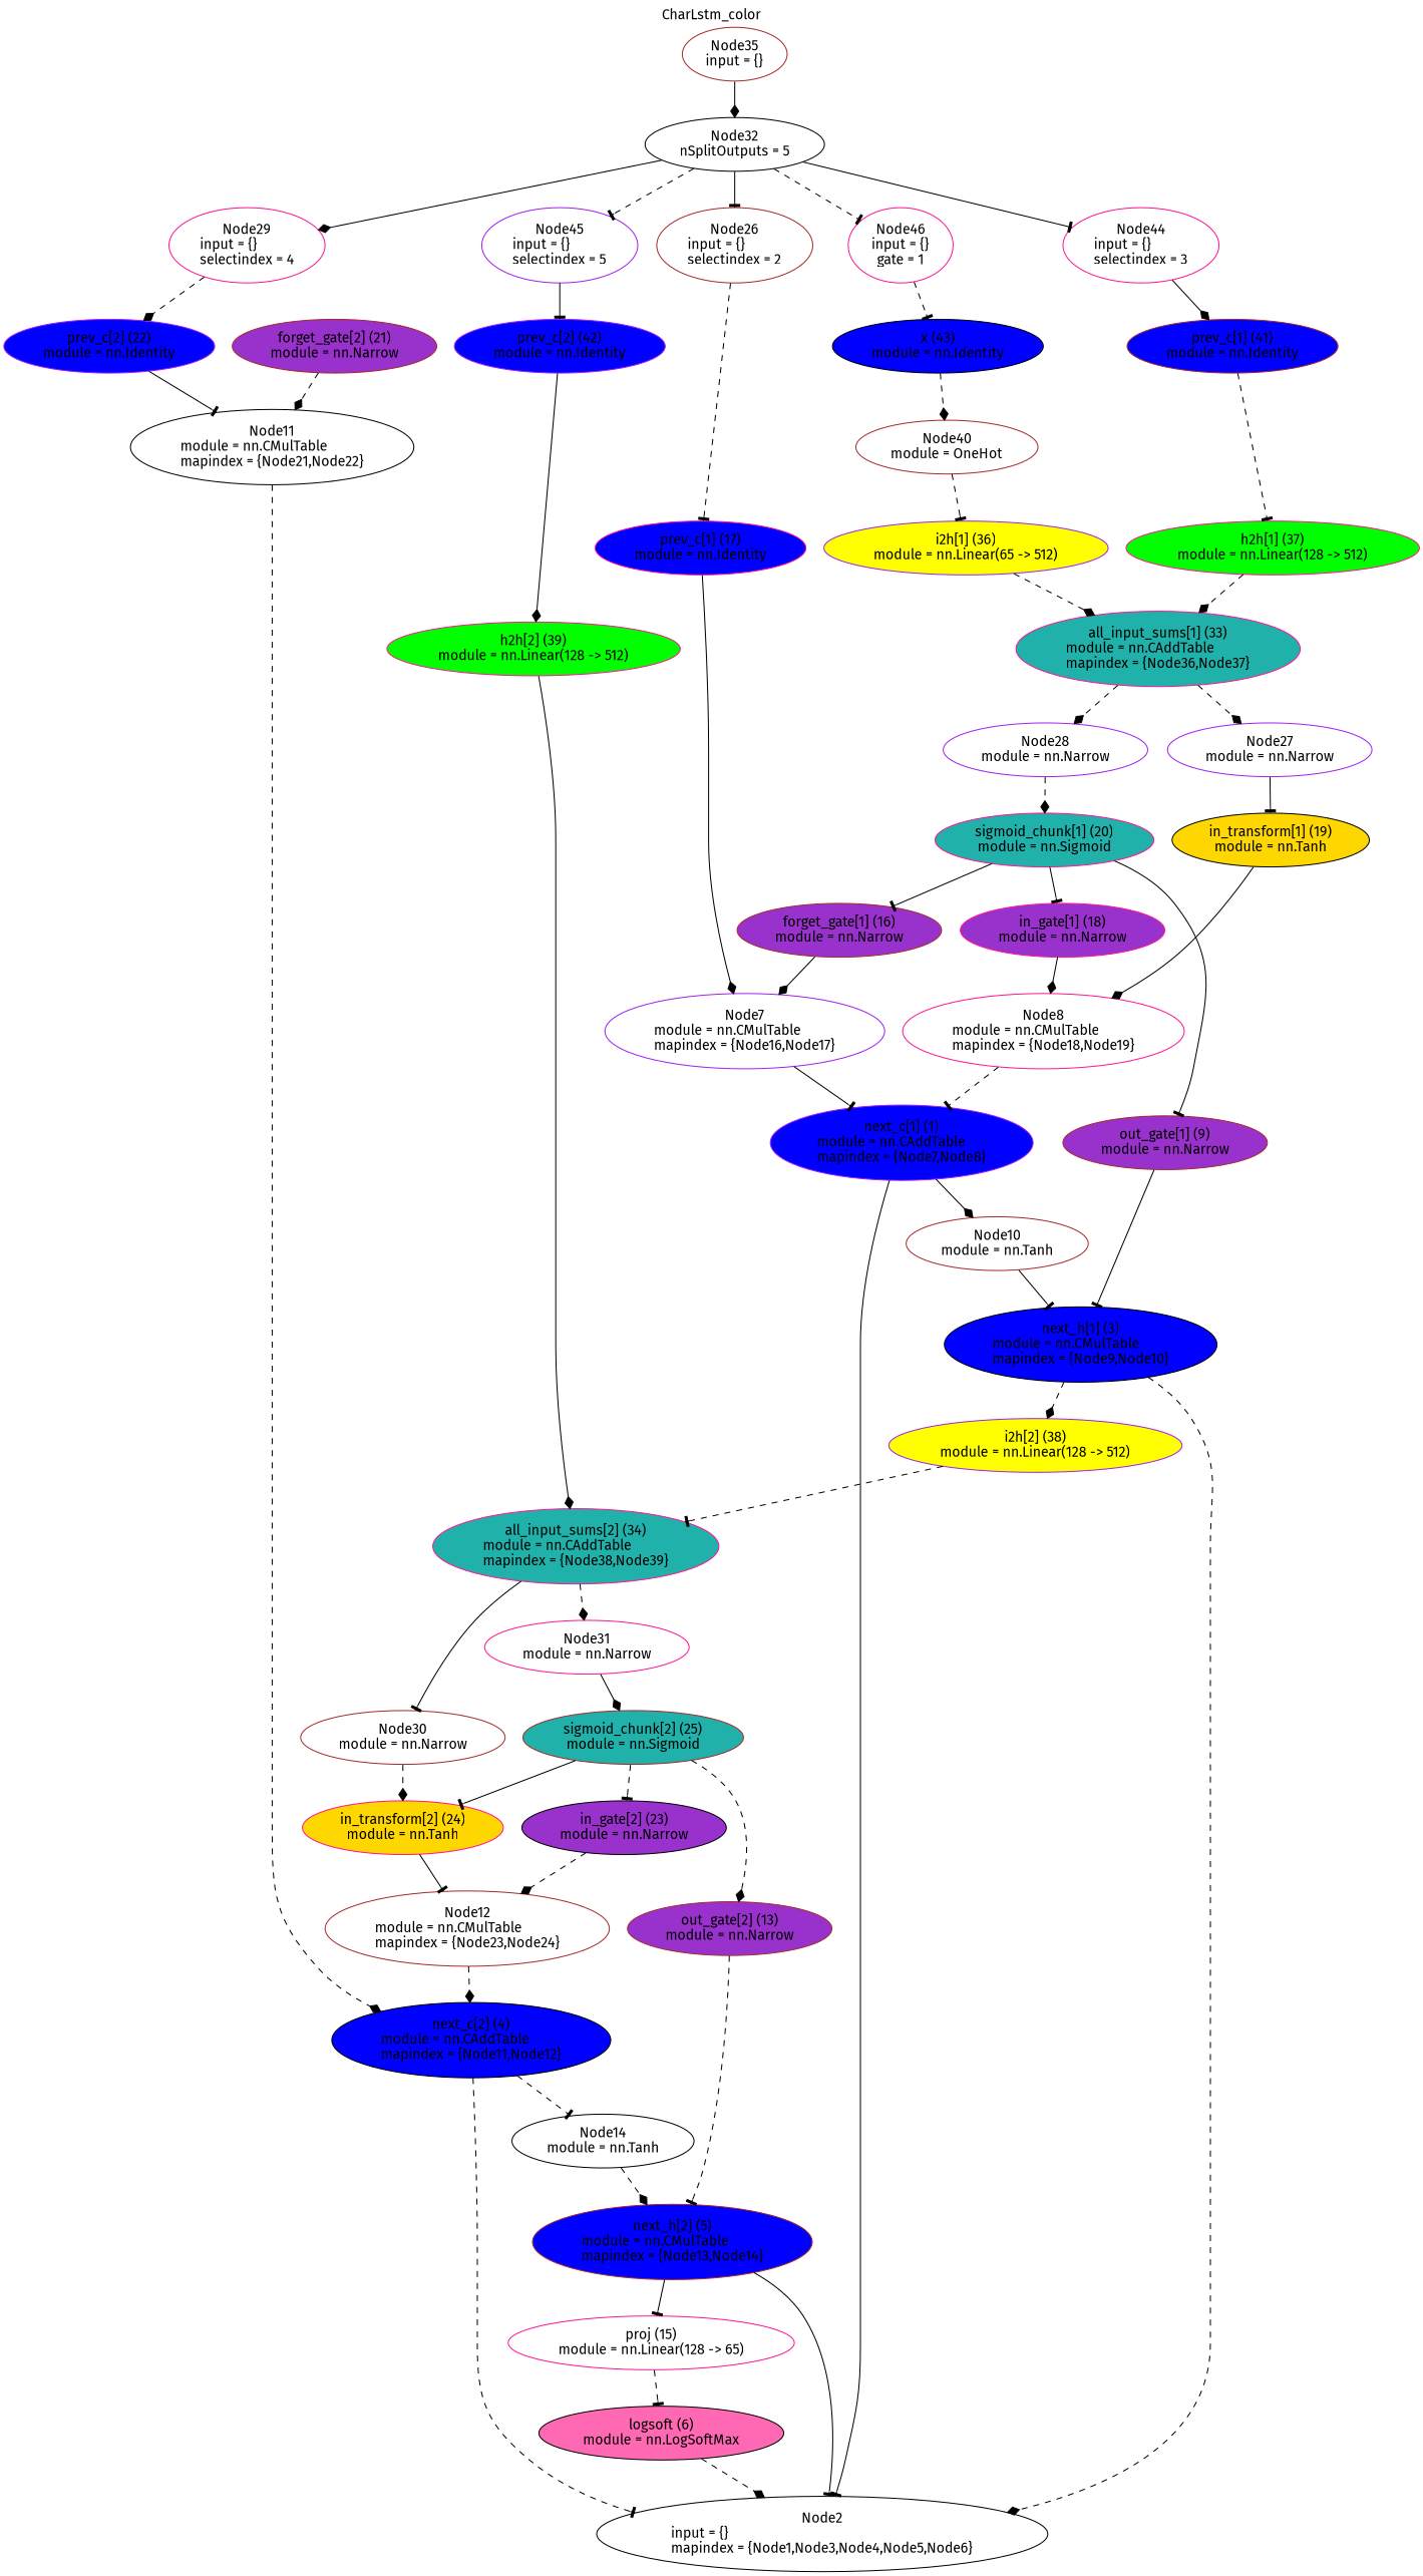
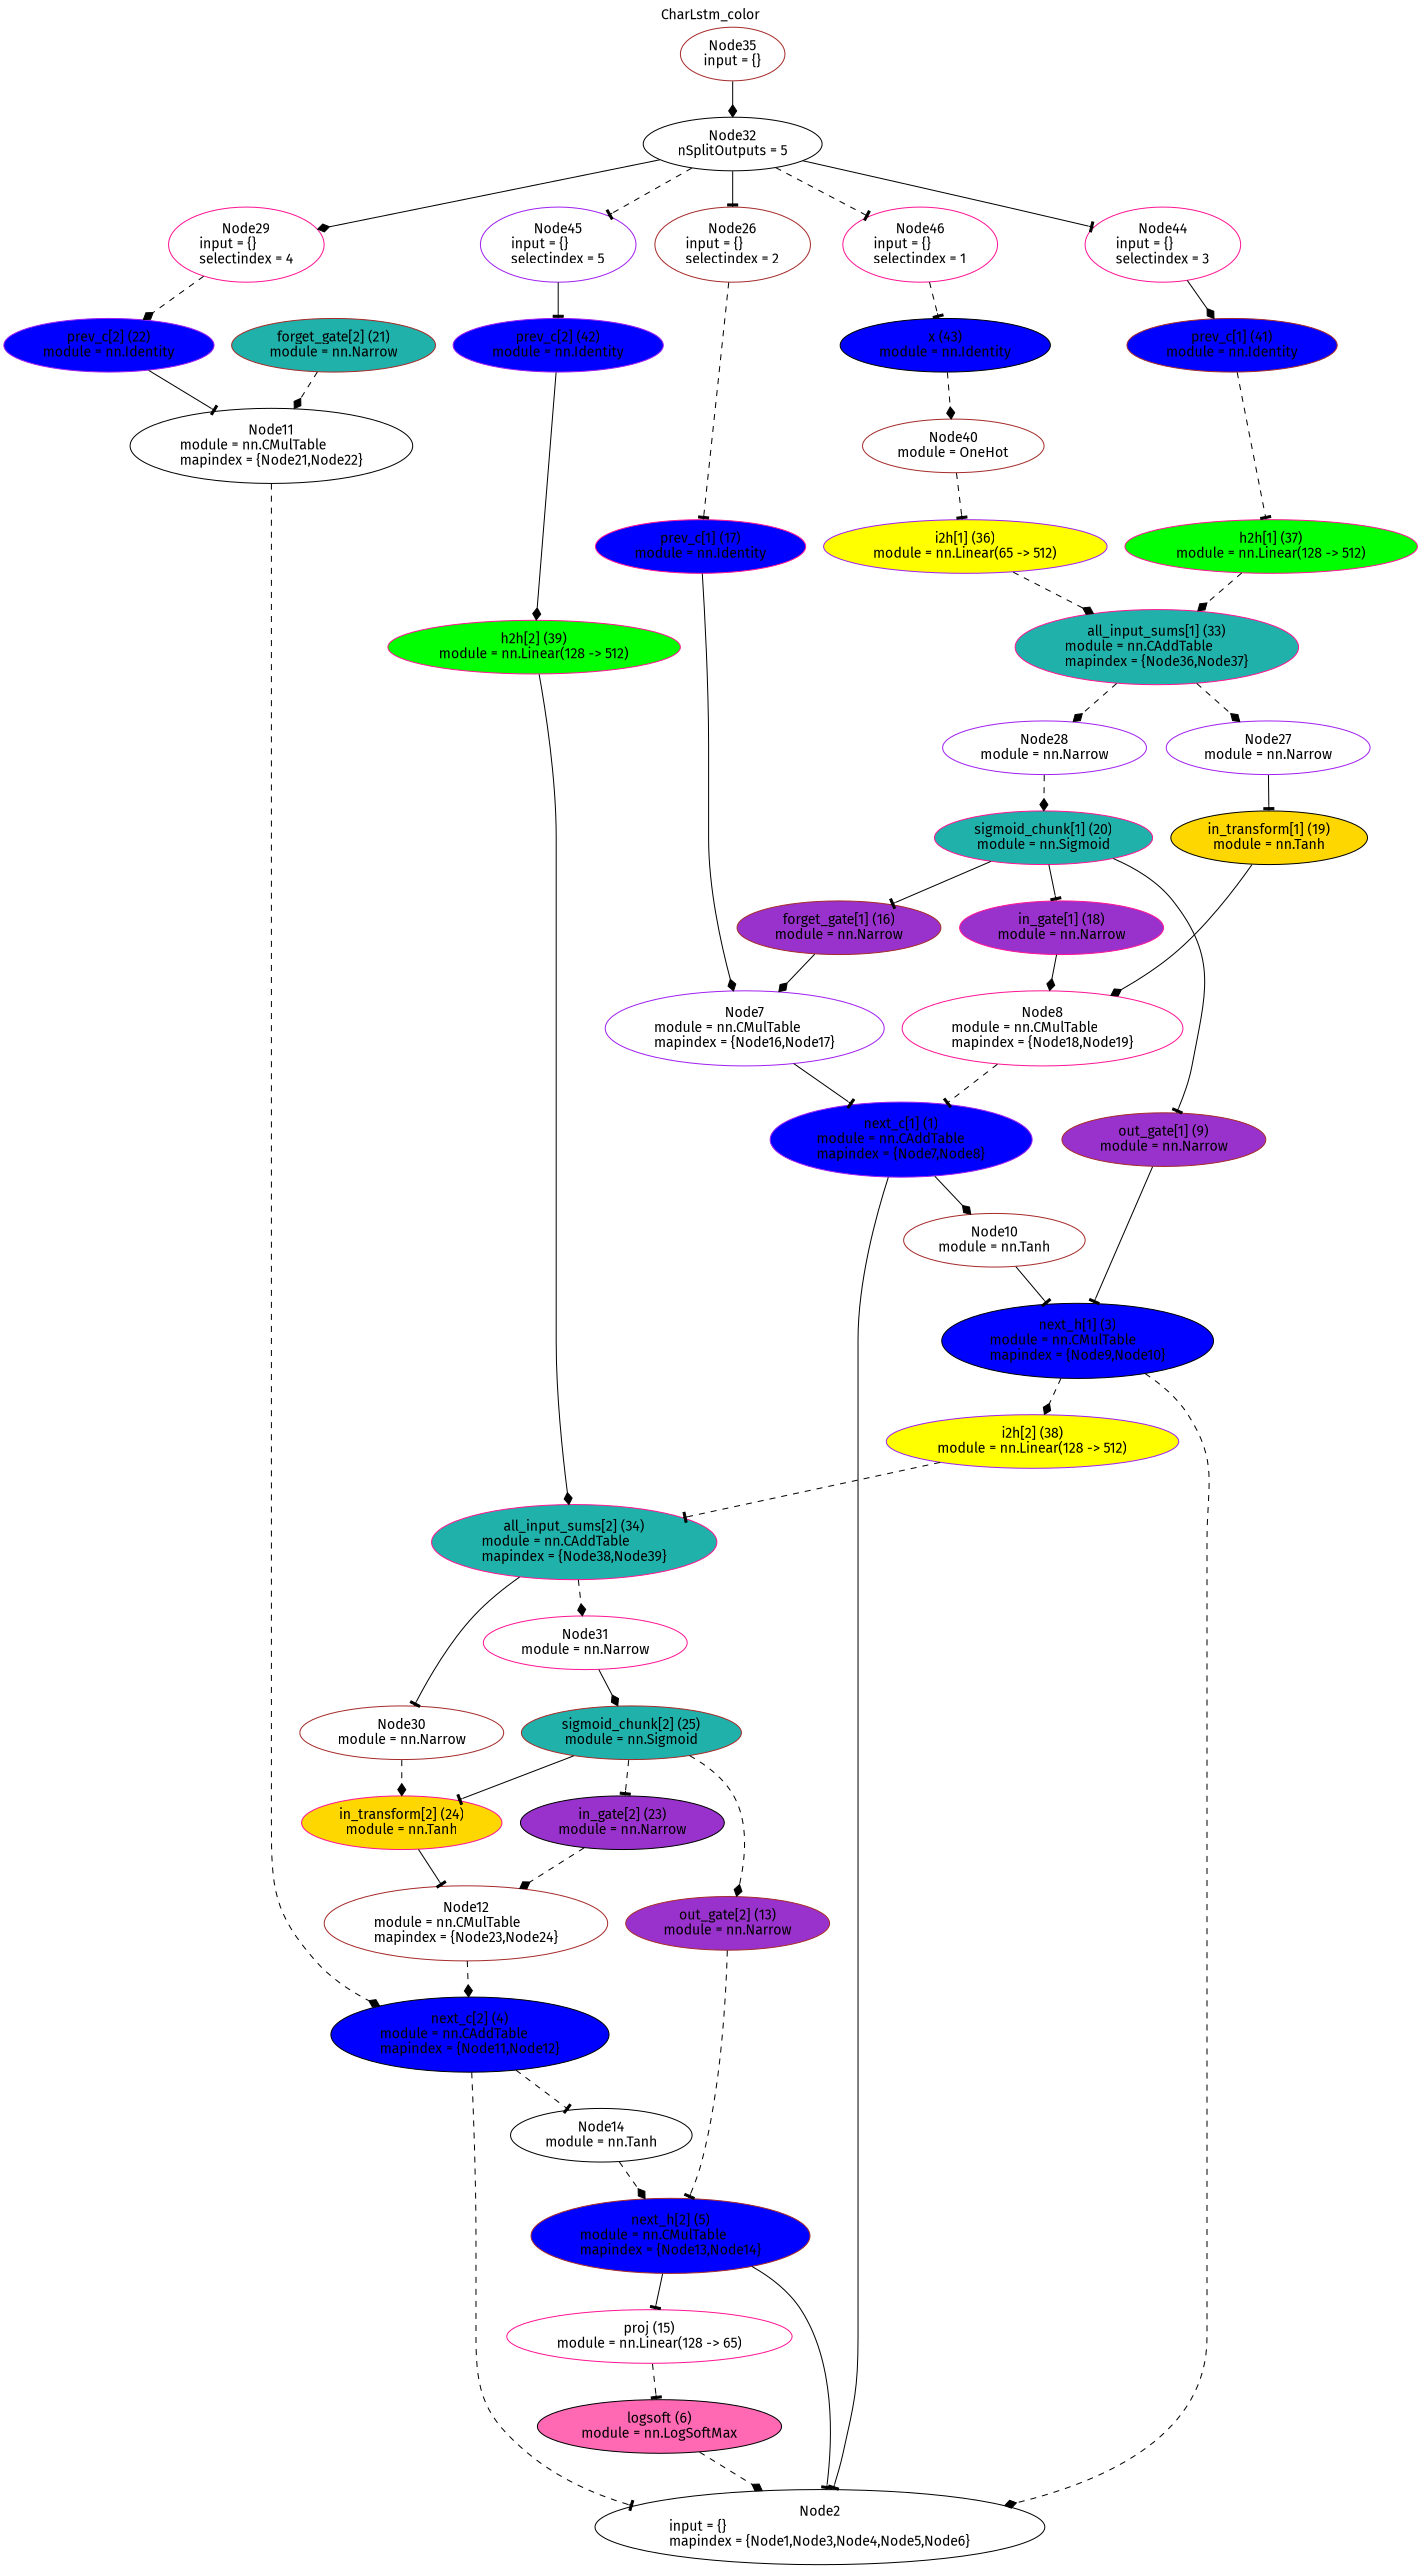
  digraph {
    fontname="Fira Sans"
    label=CharLstm_color
    labelloc=t
    node [color=deeppink fontname="Fira Sans" shape=oval style=filled]
    edge [arrowhead=tee fontname="Fira Sans" style=dashed]
    n1 [color=purple fillcolor=blue label="next_c[1] (1)\nmodule = nn.CAddTable\lmapindex = {Node7,Node8}"]
    n2 [color=black label="Node2\ninput = {}\lmapindex = {Node1,Node3,Node4,Node5,Node6}" style=""]
    n3 [color=brown label="Node10\nmodule = nn.Tanh" style=""]
    n4 [color=black fillcolor=blue label="next_h[1] (3)\nmodule = nn.CMulTable\lmapindex = {Node9,Node10}"]
    n5 [color=purple fillcolor=yellow label="i2h[2] (38)\nmodule = nn.Linear(128 -> 512)"]
    n6 [fillcolor=lightseagreen label="all_input_sums[2] (34)\nmodule = nn.CAddTable\lmapindex = {Node38,Node39}"]
    n7 [color=black fillcolor=blue label="next_c[2] (4)\nmodule = nn.CAddTable\lmapindex = {Node11,Node12}"]
    n8 [color=black label="Node14\nmodule = nn.Tanh" style=""]
    n9 [color=brown fillcolor=blue label="next_h[2] (5)\nmodule = nn.CMulTable\lmapindex = {Node13,Node14}"]
    n10 [label="proj (15)\nmodule = nn.Linear(128 -> 65)" style=""]
    n11 [color=black fillcolor=hotpink label="logsoft (6)\nmodule = nn.LogSoftMax"]
    n12 [color=purple label="Node7\nmodule = nn.CMulTable\lmapindex = {Node16,Node17}" style=""]
    n13 [label="Node8\nmodule = nn.CMulTable\lmapindex = {Node18,Node19}" style=""]
    n14 [color=brown fillcolor=darkorchid label="out_gate[1] (9)\nmodule = nn.Narrow"]
    n15 [color=black label="Node11\nmodule = nn.CMulTable\lmapindex = {Node21,Node22}" style=""]
    n16 [color=brown label="Node12\nmodule = nn.CMulTable\lmapindex = {Node23,Node24}" style=""]
    n17 [color=brown fillcolor=darkorchid label="out_gate[2] (13)\nmodule = nn.Narrow"]
    n18 [color=brown fillcolor=darkorchid label="forget_gate[1] (16)\nmodule = nn.Narrow"]
    n19 [fillcolor=blue label="prev_c[1] (17)\nmodule = nn.Identity"]
    n20 [fillcolor=darkorchid label="in_gate[1] (18)\nmodule = nn.Narrow"]
    n21 [color=black fillcolor=gold label="in_transform[1] (19)\nmodule = nn.Tanh"]
    n22 [fillcolor=lightseagreen label="sigmoid_chunk[1] (20)\nmodule = nn.Sigmoid"]
-   n23 [color=brown fillcolor=darkorchid label="forget_gate[2] (21)\nmodule = nn.Narrow"]
+   n23 [color=brown fillcolor=lightseagreen label="forget_gate[2] (21)\nmodule = nn.Narrow"]
    n24 [color=purple fillcolor=blue label="prev_c[2] (22)\nmodule = nn.Identity"]
    n25 [color=black fillcolor=darkorchid label="in_gate[2] (23)\nmodule = nn.Narrow"]
    n26 [fillcolor=gold label="in_transform[2] (24)\nmodule = nn.Tanh"]
    n27 [color=brown fillcolor=lightseagreen label="sigmoid_chunk[2] (25)\nmodule = nn.Sigmoid"]
    n28 [color=brown label="Node26\ninput = {}\lselectindex = 2" style=""]
    n29 [color=purple label="Node27\nmodule = nn.Narrow" style=""]
    n30 [color=purple label="Node28\nmodule = nn.Narrow" style=""]
    n31 [label="Node29\ninput = {}\lselectindex = 4" style=""]
    n32 [color=brown label="Node30\nmodule = nn.Narrow" style=""]
    n33 [label="Node31\nmodule = nn.Narrow" style=""]
    n34 [color=black label="Node32\nnSplitOutputs = 5" style=""]
    n35 [label="Node44\ninput = {}\lselectindex = 3" style=""]
    n36 [color=purple label="Node45\ninput = {}\lselectindex = 5" style=""]
-   n37 [label="Node46\ninput = {}\lgate = 1" style=""]
+   n37 [label="Node46\ninput = {}\lselectindex = 1" style=""]
    n38 [color=brown fillcolor=blue label="prev_c[1] (41)\nmodule = nn.Identity"]
    n39 [color=purple fillcolor=blue label="prev_c[2] (42)\nmodule = nn.Identity"]
    n40 [color=black fillcolor=blue label="x (43)\nmodule = nn.Identity"]
    n41 [fillcolor=lightseagreen label="all_input_sums[1] (33)\nmodule = nn.CAddTable\lmapindex = {Node36,Node37}"]
    n42 [color=brown label="Node35\ninput = {}" style=""]
    n43 [color=purple fillcolor=yellow label="i2h[1] (36)\nmodule = nn.Linear(65 -> 512)"]
    n44 [fillcolor=green label="h2h[1] (37)\nmodule = nn.Linear(128 -> 512)"]
    n45 [fillcolor=green label="h2h[2] (39)\nmodule = nn.Linear(128 -> 512)"]
    n46 [color=brown label="Node40\nmodule = OneHot" style=""]
    n1 -> n2 [style=solid]
    n1 -> n3 [arrowhead=diamond style=solid]
    n3 -> n4 [style=solid]
    n4 -> n2 [arrowhead=diamond]
    n4 -> n5 [arrowhead=diamond]
    n5 -> n6
    n6 -> n32 [style=solid]
    n6 -> n33 [arrowhead=diamond]
    n7 -> n2
    n7 -> n8
    n8 -> n9 [arrowhead=diamond]
    n9 -> n2 [style=solid]
    n9 -> n10 [style=solid]
    n10 -> n11
    n11 -> n2 [arrowhead=diamond]
    n12 -> n1 [style=solid]
    n13 -> n1
    n14 -> n4 [style=solid]
    n15 -> n7 [arrowhead=diamond]
    n16 -> n7 [arrowhead=diamond]
    n17 -> n9
    n18 -> n12 [arrowhead=diamond style=solid]
    n19 -> n12 [arrowhead=diamond style=solid]
    n20 -> n13 [arrowhead=diamond style=solid]
    n21 -> n13 [arrowhead=diamond style=solid]
    n22 -> n14 [style=solid]
    n22 -> n18 [style=solid]
    n22 -> n20 [style=solid]
    n23 -> n15 [arrowhead=diamond]
    n24 -> n15 [style=solid]
    n25 -> n16 [arrowhead=diamond]
    n26 -> n16 [style=solid]
    n27 -> n17 [arrowhead=diamond]
    n27 -> n25
    n27 -> n26 [style=solid]
    n28 -> n19
    n29 -> n21 [style=solid]
    n30 -> n22 [arrowhead=diamond]
    n31 -> n24 [arrowhead=diamond]
    n32 -> n26 [arrowhead=diamond]
    n33 -> n27 [arrowhead=diamond style=solid]
    n34 -> n28 [style=solid]
    n34 -> n31 [arrowhead=diamond style=solid]
    n34 -> n35 [style=solid]
    n34 -> n36
    n34 -> n37
    n35 -> n38 [arrowhead=diamond style=solid]
    n36 -> n39 [style=solid]
    n37 -> n40
    n38 -> n44
    n39 -> n45 [arrowhead=diamond style=solid]
    n40 -> n46 [arrowhead=diamond]
    n41 -> n29 [arrowhead=diamond]
    n41 -> n30 [arrowhead=diamond]
    n42 -> n34 [arrowhead=diamond style=solid]
    n43 -> n41 [arrowhead=diamond]
    n44 -> n41 [arrowhead=diamond]
    n45 -> n6 [arrowhead=diamond style=solid]
    n46 -> n43
  }
